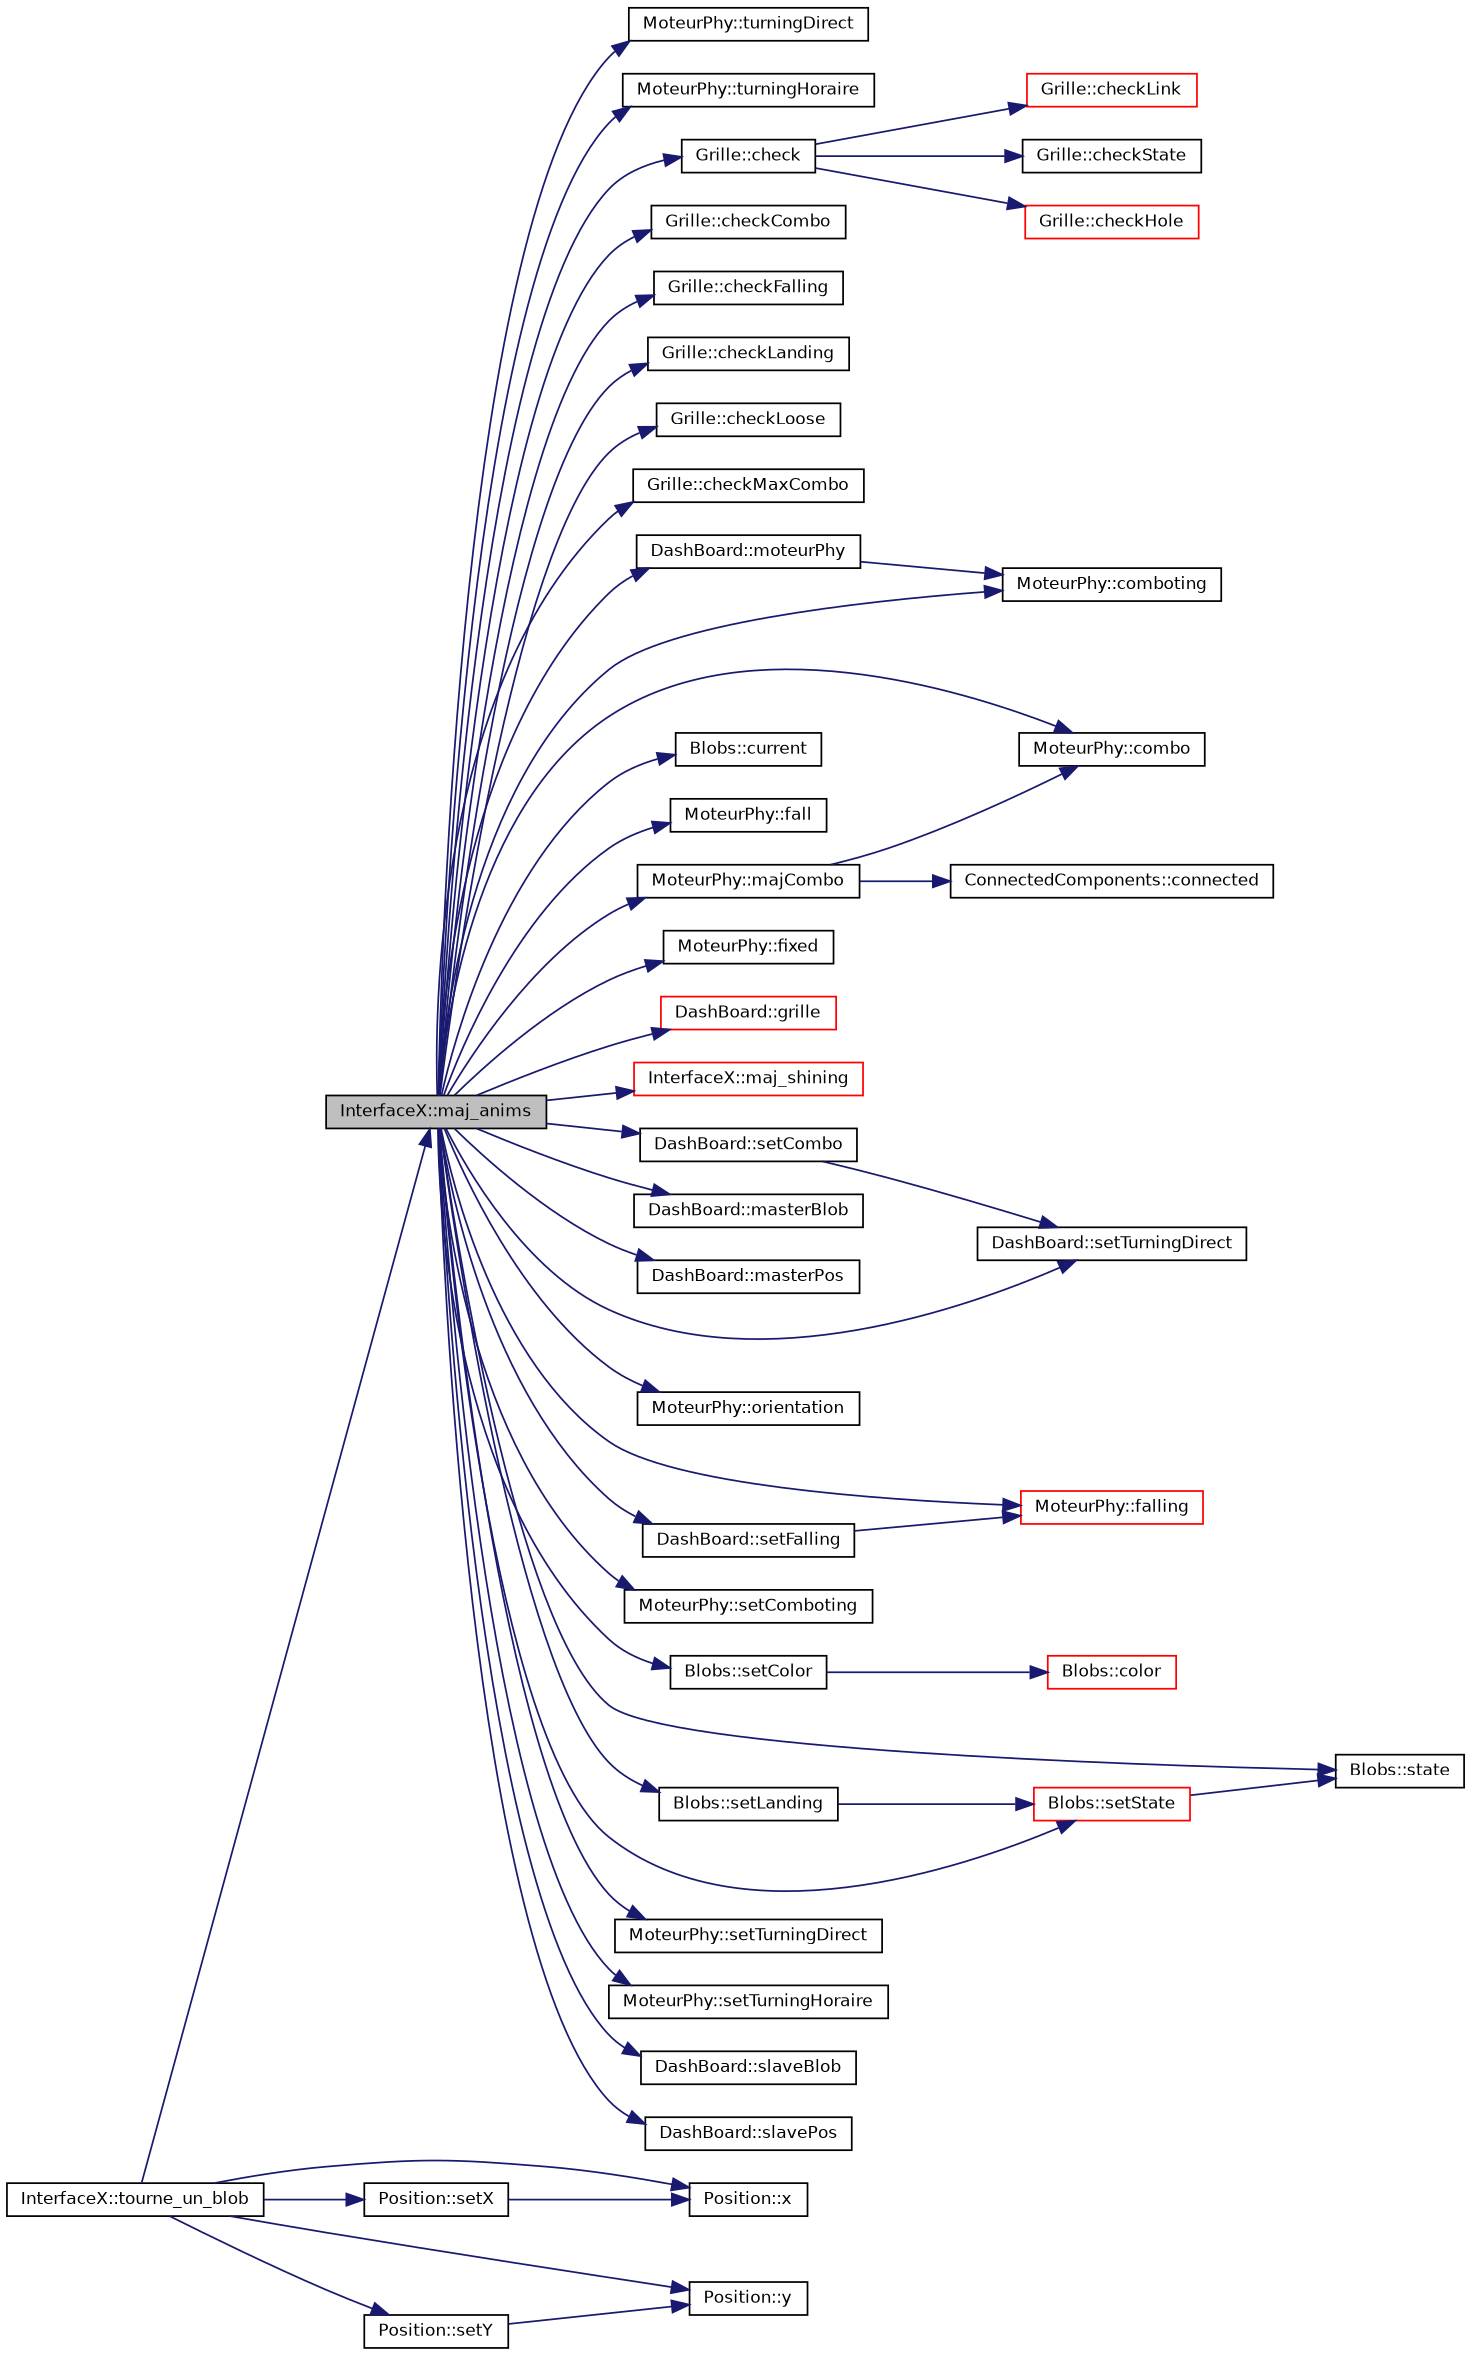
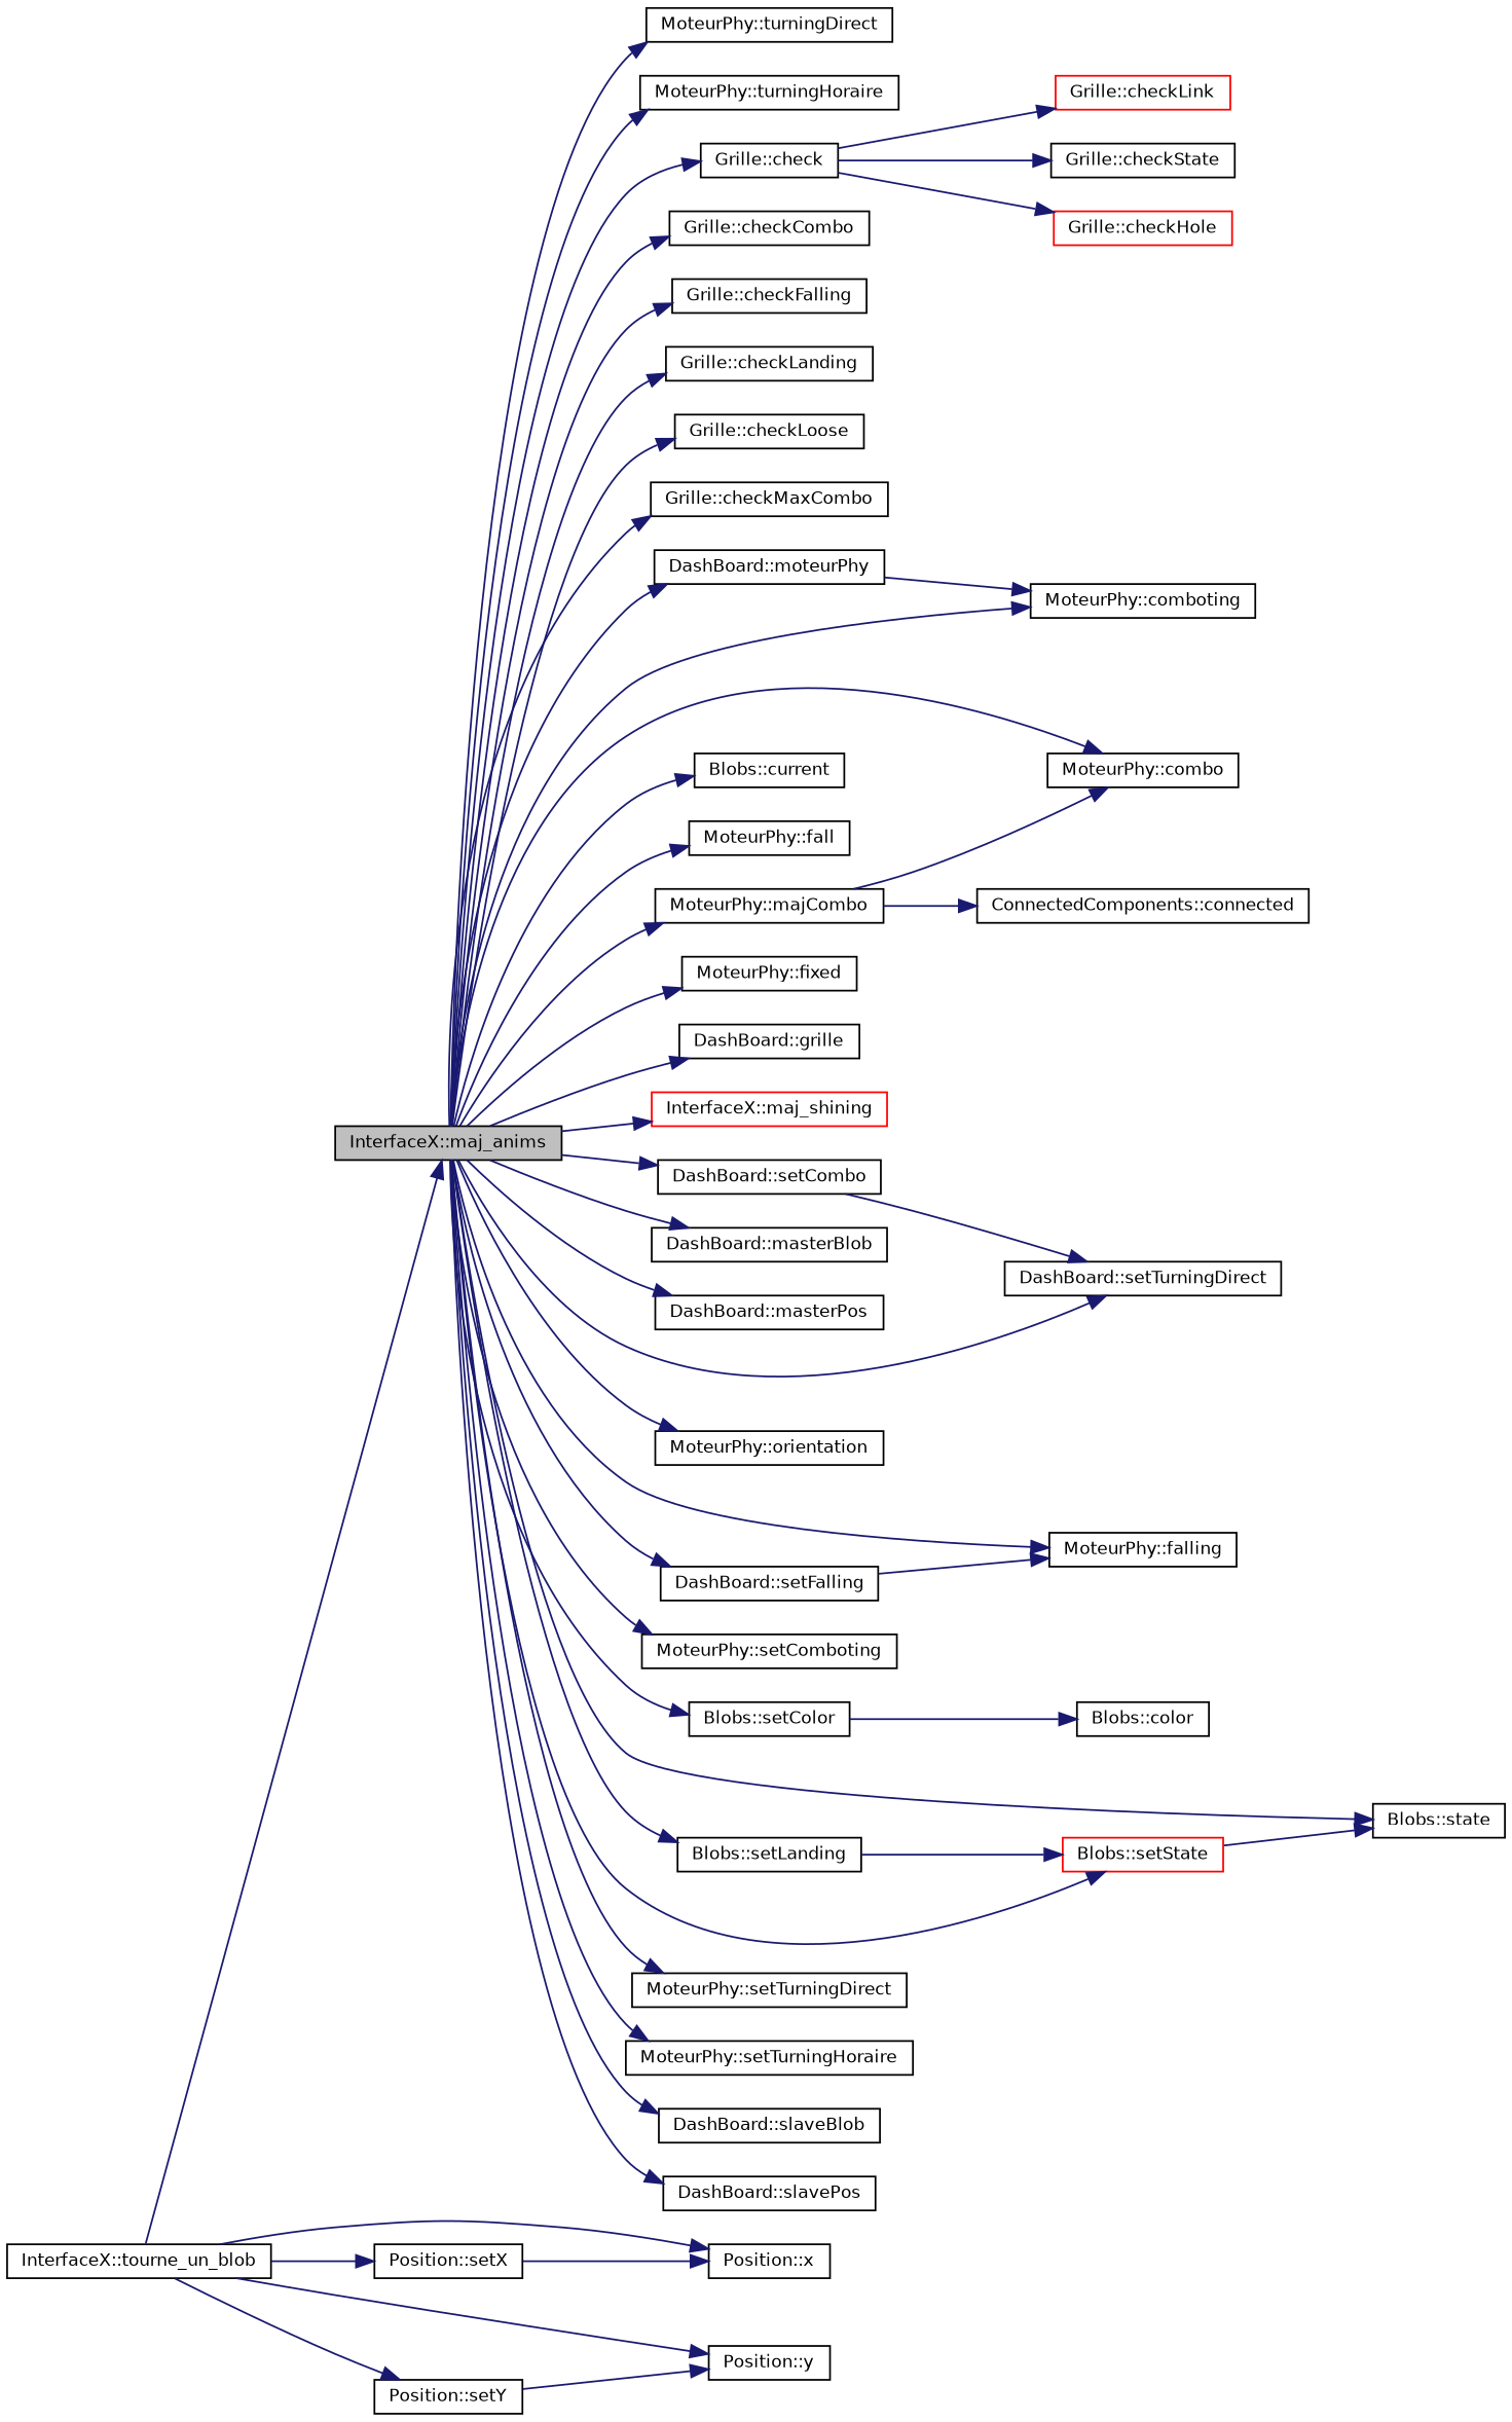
  digraph {
    rankdir=LR
    node [color=black fontname=Helvetica fontsize=10 shape=record]
    edge [color=midnightblue fontname=Helvetica fontsize=10 labelfontname=Helvetica labelfontsize=10 style=solid]
    n1 [fillcolor=grey75 fontcolor=black height=0.2 label="InterfaceX::maj_anims" style=filled width=0.4]
    n2 [height=0.2 label="Grille::check" width=0.4]
    n3 [height=0.2 label="Grille::checkCombo" width=0.4]
    n4 [height=0.2 label="Grille::checkFalling" width=0.4]
    n5 [height=0.2 label="Grille::checkLanding" width=0.4]
    n6 [height=0.2 label="Grille::checkLoose" width=0.4]
    n7 [height=0.2 label="Grille::checkMaxCombo" width=0.4]
    n8 [height=0.2 label="MoteurPhy::combo" width=0.4]
    n9 [height=0.2 label="DashBoard::setTurningDirect" width=0.4]
    n10 [height=0.2 label="MoteurPhy::comboting" width=0.4]
    n11 [height=0.2 label="Blobs::current" width=0.4]
    n12 [height=0.2 label="MoteurPhy::fall" width=0.4]
-   n13 [color=red height=0.2 label="MoteurPhy::falling" width=0.4]
+   n13 [height=0.2 label="MoteurPhy::falling" width=0.4]
    n14 [height=0.2 label="MoteurPhy::fixed" width=0.4]
-   n15 [color=red height=0.2 label="DashBoard::grille" width=0.4]
+   n15 [height=0.2 label="DashBoard::grille" width=0.4]
    n16 [color=red height=0.2 label="InterfaceX::maj_shining" width=0.4]
    n17 [height=0.2 label="MoteurPhy::majCombo" width=0.4]
    n18 [height=0.2 label="DashBoard::masterBlob" width=0.4]
    n19 [height=0.2 label="DashBoard::masterPos" width=0.4]
    n20 [height=0.2 label="DashBoard::moteurPhy" width=0.4]
    n21 [height=0.2 label="MoteurPhy::orientation" width=0.4]
    n22 [height=0.2 label="Blobs::setColor" width=0.4]
    n23 [height=0.2 label="DashBoard::setCombo" width=0.4]
    n24 [height=0.2 label="MoteurPhy::setComboting" width=0.4]
    n25 [height=0.2 label="DashBoard::setFalling" width=0.4]
    n26 [height=0.2 label="Blobs::setLanding" width=0.4]
    n27 [color=red height=0.2 label="Blobs::setState" width=0.4]
    n28 [height=0.2 label="Blobs::state" width=0.4]
    n29 [height=0.2 label="MoteurPhy::setTurningDirect" width=0.4]
    n30 [height=0.2 label="MoteurPhy::setTurningHoraire" width=0.4]
    n31 [height=0.2 label="DashBoard::slaveBlob" width=0.4]
    n32 [height=0.2 label="DashBoard::slavePos" width=0.4]
    n33 [height=0.2 label="MoteurPhy::turningDirect" width=0.4]
    n34 [height=0.2 label="MoteurPhy::turningHoraire" width=0.4]
    n35 [color=red height=0.2 label="Grille::checkHole" width=0.4]
    n36 [color=red height=0.2 label="Grille::checkLink" width=0.4]
    n37 [height=0.2 label="Grille::checkState" width=0.4]
    n38 [height=0.2 label="ConnectedComponents::connected" width=0.4]
-   n39 [color=red height=0.2 label="Blobs::color" width=0.4]
+   n39 [height=0.2 label="Blobs::color" width=0.4]
    n40 [height=0.2 label="InterfaceX::tourne_un_blob" width=0.4]
    n41 [height=0.2 label="Position::setX" width=0.4]
    n42 [height=0.2 label="Position::x" width=0.4]
    n43 [height=0.2 label="Position::setY" width=0.4]
    n44 [height=0.2 label="Position::y" width=0.4]
    n1 -> n2
    n1 -> n3
    n1 -> n4
    n1 -> n5
    n1 -> n6
    n1 -> n7
    n1 -> n8
    n1 -> n9
    n1 -> n10
    n1 -> n11
    n1 -> n12
    n1 -> n13
    n1 -> n14
    n1 -> n15
    n1 -> n16
    n1 -> n17
    n1 -> n18
    n1 -> n19
    n1 -> n20
    n1 -> n21
    n1 -> n22
    n1 -> n23
    n1 -> n24
    n1 -> n25
    n1 -> n26
    n1 -> n27
    n1 -> n28
    n1 -> n29
    n1 -> n30
    n1 -> n31
    n1 -> n32
    n1 -> n33
    n1 -> n34
    n2 -> n35
    n2 -> n36
    n2 -> n37
    n17 -> n8
    n17 -> n38
    n20 -> n10
    n22 -> n39
    n23 -> n9
    n25 -> n13
    n26 -> n27
    n27 -> n28
    n40 -> n1
    n40 -> n41
    n40 -> n42
    n40 -> n43
    n40 -> n44
    n41 -> n42
    n43 -> n44
  }
